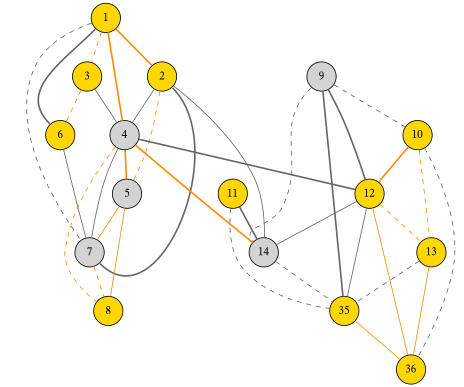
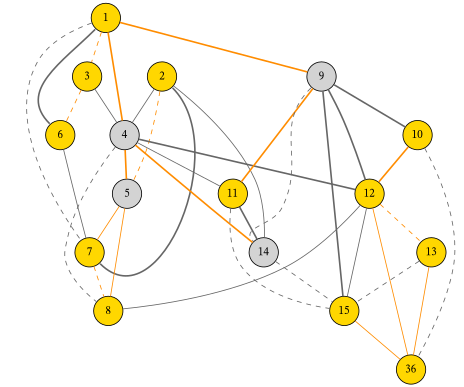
  graph {
    fontname="STIX Two Math"
    splines=true
    node [color=black fillcolor=gold fixedsize=true fontname="STIX Two Math" shape=circle style=filled]
    edge [color=gray40 style=bold]
    n1 [label=1 width=0.5]
    n2 [label=2 width=0.5]
    n3 [label=3 width=0.5]
    n4 [fillcolor=lightgrey label=4 width=0.5]
    n5 [label=6 width=0.5]
-   n6 [fillcolor=lightgrey label=7 width=0.5]
+   n6 [label=7 width=0.5]
    n7 [fillcolor=lightgrey label=5 width=0.5]
    n8 [label=8 width=0.5]
    n9 [fillcolor=lightgrey label=9 width=0.5]
    n10 [label=10 width=0.5]
    n11 [label=11 width=0.5]
    n12 [label=12 width=0.5]
    n13 [fillcolor=lightgrey label=14 width=0.5]
-   n14 [label=35 width=0.5]
+   n14 [label=15 width=0.5]
    n15 [label=13 width=0.5]
    n16 [label=36 width=0.5]
    subgraph sub_1 {
      n1
      n2
      n3
      n4
      n5
      n6
      n7
      n8
    }
    subgraph sub_2 {
      n9
      n10
      n11
      n12
      n13
      n14
      n15
      n16
    }
-   n1 -- n2 [color=darkorange]
+   n1 -- n9 [color=darkorange]
    n1 -- n3 [color=darkorange style=dashed]
    n1 -- n4 [color=darkorange]
    n1 -- n5 [headport=nw tailport=sw]
    n1 -- n6 [style=dashed]
    n2 -- n4 [style=solid]
    n2 -- n6 [headport=se tailport=se]
    n2 -- n7 [color=darkorange style=dashed]
    n2 -- n13 [style=solid]
    n3 -- n4 [style=solid]
    n3 -- n5 [color=darkorange style=dashed]
-   n4 -- n6 [style=solid]
+   n4 -- n11 [style=solid]
    n4 -- n7 [color=darkorange]
-   n4 -- n8 [color=darkorange style=dashed]
+   n4 -- n8 [style=dashed]
    n4 -- n12
    n4 -- n13 [color=darkorange]
    n5 -- n6 [style=solid]
    n6 -- n8 [color=darkorange style=dashed]
    n7 -- n6 [color=darkorange style=solid]
    n7 -- n8 [color=darkorange style=solid]
-   n9 -- n10 [style=dashed]
+   n9 -- n10
+   n9 -- n11 [color=darkorange]
    n9 -- n12
    n9 -- n13 [headport=nw style=dashed tailport=sw]
    n9 -- n14
    n10 -- n12 [color=darkorange]
-   n10 -- n15 [color=darkorange style=dashed]
    n10 -- n16 [style=dashed]
    n11 -- n13
    n11 -- n14 [style=dashed]
-   n12 -- n13 [style=solid]
+   n12 -- n8 [style=solid]
    n12 -- n14 [style=solid]
    n12 -- n15 [color=darkorange style=dashed]
    n12 -- n16 [color=darkorange style=solid]
    n13 -- n14 [style=dashed]
    n14 -- n16 [color=darkorange style=solid]
    n15 -- n14 [style=dashed]
    n15 -- n16 [color=darkorange style=solid]
  }
